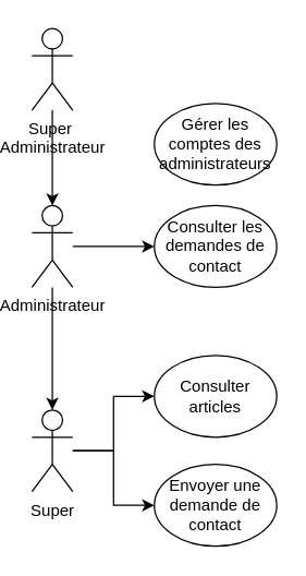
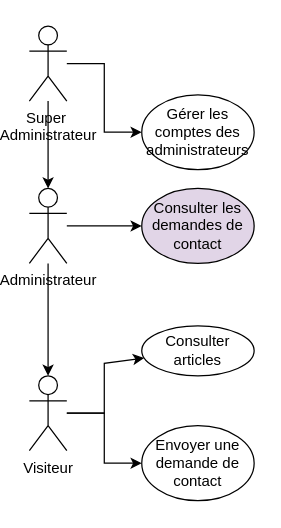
  <mxCell id="0" />
  <mxCell id="1" parent="0" />
- <mxCell id="2" value="Super" style="shape=umlActor;verticalLabelPosition=bottom;verticalAlign=top;html=1;outlineConnect=0;" parent="1" vertex="1"><mxGeometry x="20" y="300" width="30" height="60" as="geometry" /></mxCell>
- <mxCell id="3" value="Consulter articles" style="ellipse;whiteSpace=wrap;html=1;" parent="1" vertex="1"><mxGeometry x="110" y="260" width="90" height="60" as="geometry" /></mxCell>
+ <mxCell id="2" value="Visiteur" style="shape=umlActor;verticalLabelPosition=bottom;verticalAlign=top;html=1;outlineConnect=0;" parent="1" vertex="1"><mxGeometry x="20" y="300" width="30" height="60" as="geometry" /></mxCell>
+ <mxCell id="3" value="Consulter articles" style="ellipse;whiteSpace=wrap;html=1;" parent="1" vertex="1"><mxGeometry x="110" y="260" width="90" height="40" as="geometry" /></mxCell>
  <mxCell id="4" value="" style="curved=0;endArrow=classic;html=1;rounded=0;" parent="1" source="2" target="3" edge="1"><mxGeometry width="50" height="50" relative="1" as="geometry"><mxPoint x="120" y="300" as="sourcePoint" /><mxPoint x="170" y="250" as="targetPoint" /><Array as="points"><mxPoint x="80" y="330" /><mxPoint x="80" y="290" /></Array></mxGeometry></mxCell>
  <mxCell id="5" value="Envoyer une demande de contact" style="ellipse;whiteSpace=wrap;html=1;" parent="1" vertex="1"><mxGeometry x="110" y="340" width="90" height="60" as="geometry" /></mxCell>
  <mxCell id="6" value="" style="curved=0;endArrow=classic;html=1;rounded=0;" parent="1" source="2" target="5" edge="1"><mxGeometry width="50" height="50" relative="1" as="geometry"><mxPoint x="50" y="450" as="sourcePoint" /><mxPoint x="110" y="420" as="targetPoint" /><Array as="points"><mxPoint x="80" y="330" /><mxPoint x="80" y="370" /></Array></mxGeometry></mxCell>
  <mxCell id="7" style="edgeStyle=orthogonalEdgeStyle;rounded=0;orthogonalLoop=1;jettySize=auto;html=1;" edge="1" parent="1" source="8" target="2"><mxGeometry relative="1" as="geometry" /></mxCell>
  <mxCell id="8" value="Administrateur" style="shape=umlActor;verticalLabelPosition=bottom;verticalAlign=top;html=1;outlineConnect=0;" parent="1" vertex="1"><mxGeometry x="20" y="150" width="30" height="60" as="geometry" /></mxCell>
- <mxCell id="9" value="Consulter les demandes de contact" style="ellipse;whiteSpace=wrap;html=1;" parent="1" vertex="1"><mxGeometry x="110" y="150" width="90" height="60" as="geometry" /></mxCell>
+ <mxCell id="9" value="Consulter les demandes de contact" style="ellipse;whiteSpace=wrap;html=1;fillColor=#e1d5e7;" parent="1" vertex="1"><mxGeometry x="110" y="150" width="90" height="60" as="geometry" /></mxCell>
  <mxCell id="10" value="" style="curved=0;endArrow=classic;html=1;rounded=0;" parent="1" source="8" target="9" edge="1"><mxGeometry width="50" height="50" relative="1" as="geometry"><mxPoint x="50" y="190" as="sourcePoint" /><mxPoint x="110" y="280" as="targetPoint" /><Array as="points" /></mxGeometry></mxCell>
+ <mxCell id="11" style="edgeStyle=orthogonalEdgeStyle;rounded=0;orthogonalLoop=1;jettySize=auto;html=1;" edge="1" parent="1" source="13" target="14"><mxGeometry relative="1" as="geometry" /></mxCell>
  <mxCell id="12" style="edgeStyle=orthogonalEdgeStyle;rounded=0;orthogonalLoop=1;jettySize=auto;html=1;" edge="1" parent="1" source="13" target="8"><mxGeometry relative="1" as="geometry" /></mxCell>
  <mxCell id="13" value="Super&amp;nbsp;&lt;div&gt;Administrateur&lt;/div&gt;" style="shape=umlActor;verticalLabelPosition=bottom;verticalAlign=top;html=1;outlineConnect=0;" vertex="1" parent="1"><mxGeometry x="20" y="20" width="30" height="60" as="geometry" /></mxCell>
  <mxCell id="14" value="Gérer les comptes des administrateurs" style="ellipse;whiteSpace=wrap;html=1;" vertex="1" parent="1"><mxGeometry x="110" y="75" width="90" height="60" as="geometry" /></mxCell>
